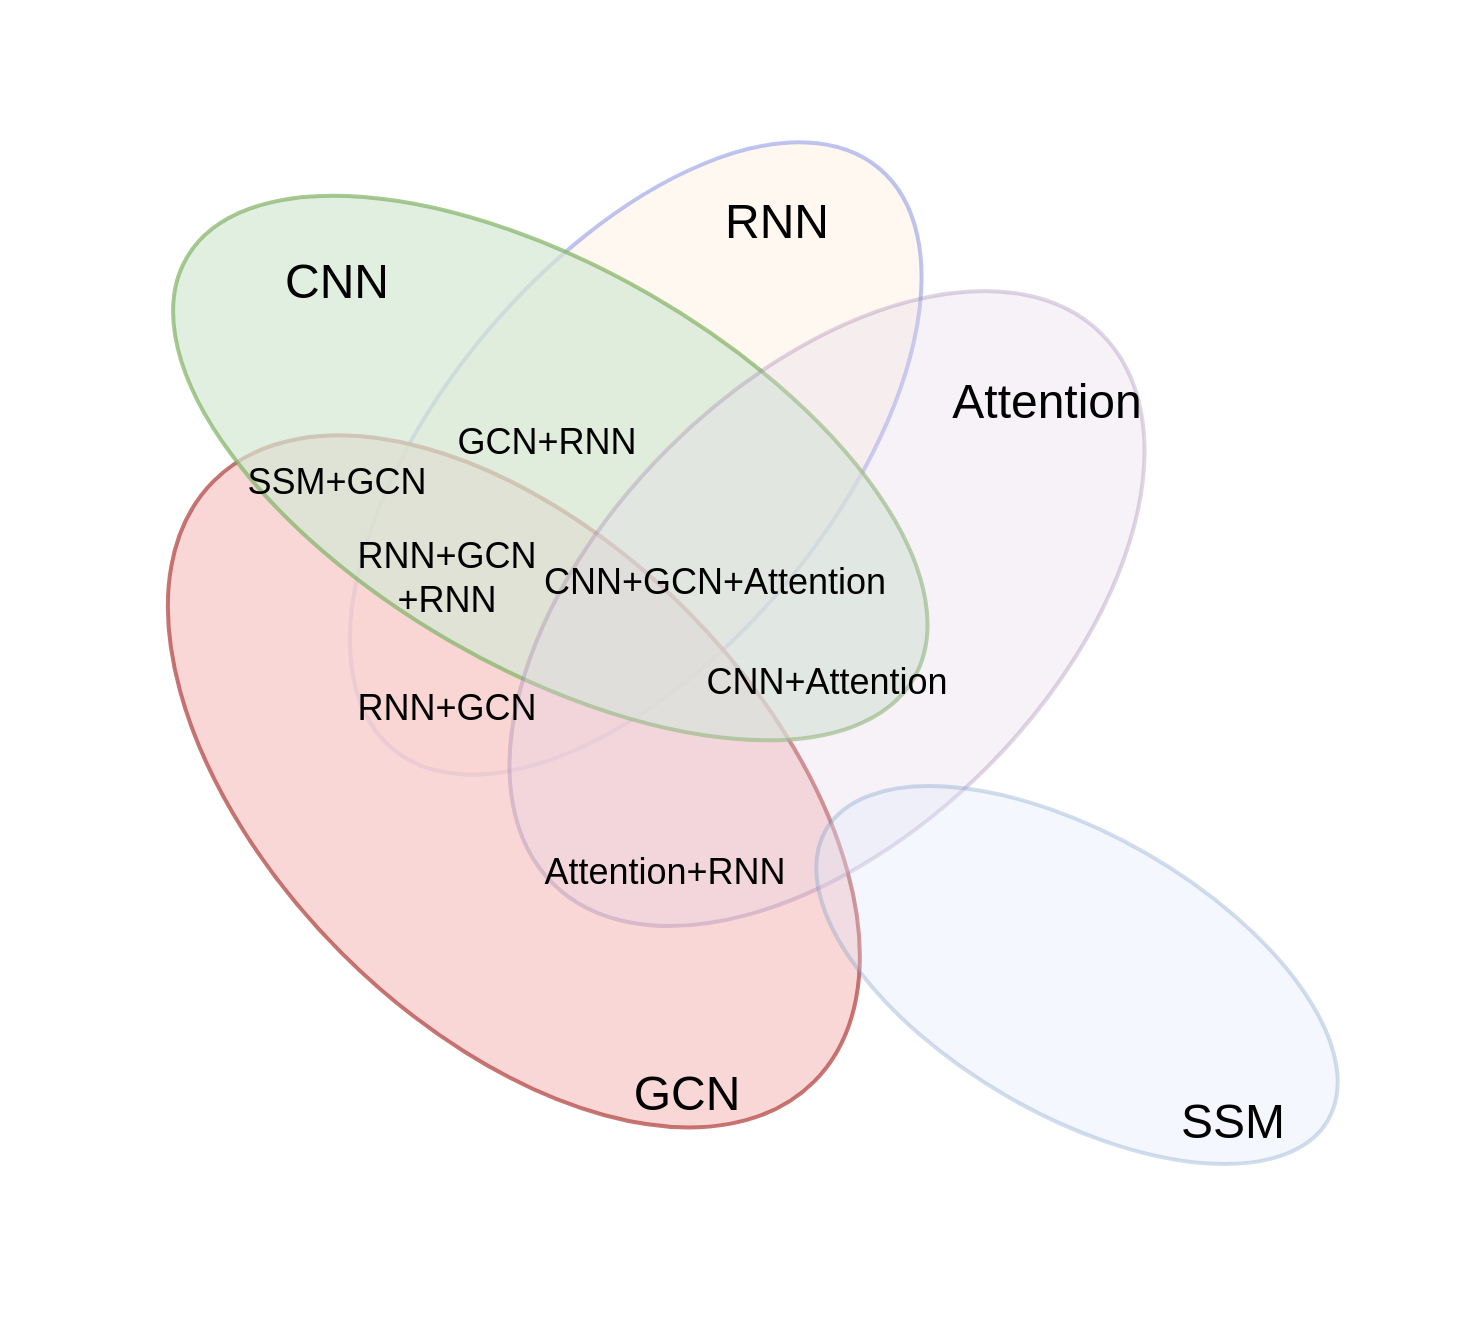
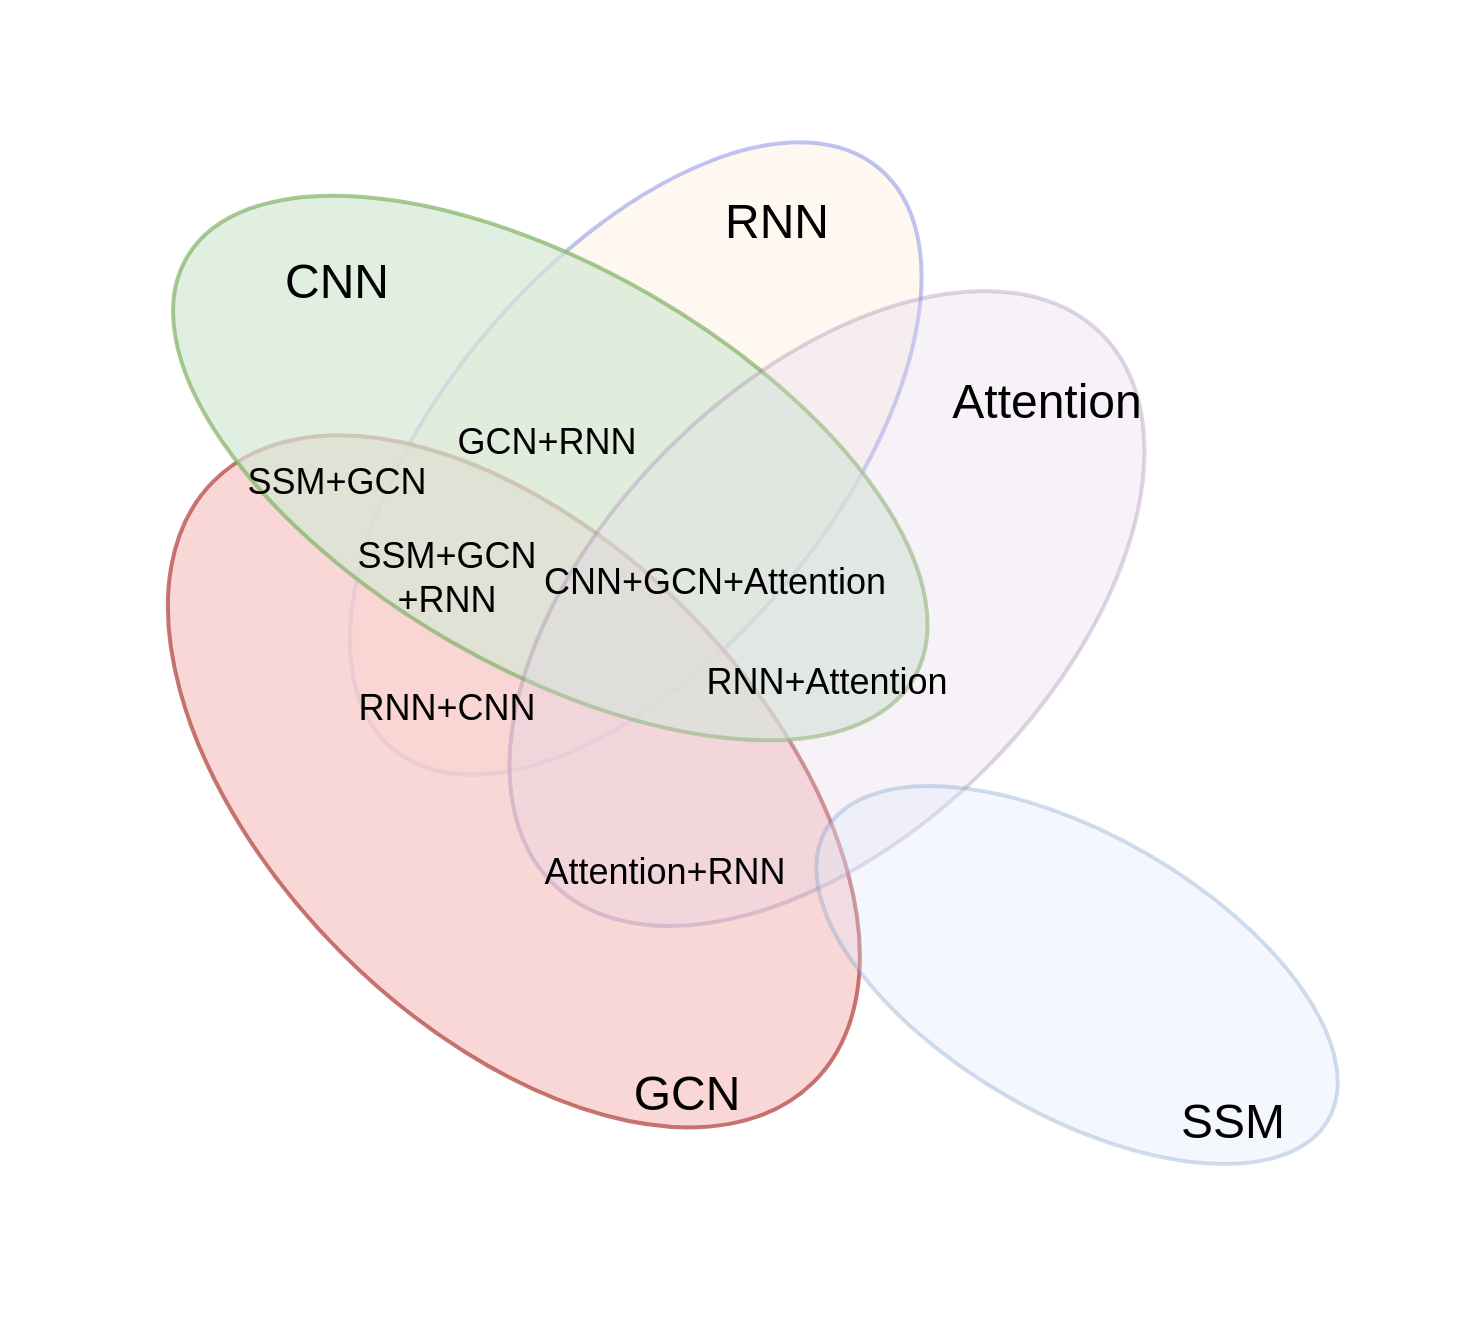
  <mxCell id="0" />
  <mxCell id="1" parent="0" />
  <mxCell id="2" value="" style="group" vertex="1" connectable="0" parent="1"><mxGeometry x="20.347" y="20.852" width="635.974" height="620.148" as="geometry" /></mxCell>
  <mxCell id="3" value="" style="ellipse;whiteSpace=wrap;html=1;rotation=-50;opacity=30;fillColor=#ffe6cc;strokeColor=#2940D7;strokeWidth=2;" vertex="1" parent="2"><mxGeometry x="107.653" y="110.148" width="378.74" height="195.5" as="geometry" /></mxCell>
  <mxCell id="4" value="" style="group" vertex="1" connectable="0" parent="2"><mxGeometry y="21.046" width="635.974" height="599.103" as="geometry" /></mxCell>
  <mxCell id="5" value="" style="ellipse;whiteSpace=wrap;html=1;rotation=-135;strokeWidth=2;opacity=80;fillColor=#f8cecc;strokeColor=#b85450;" vertex="1" parent="4"><mxGeometry x="23.773" y="226.743" width="424.61" height="243.12" as="geometry" /></mxCell>
  <mxCell id="6" value="" style="ellipse;whiteSpace=wrap;html=1;rotation=30;strokeWidth=2;opacity=70;fillColor=#d5e8d4;strokeColor=#82b366;" vertex="1" parent="4"><mxGeometry x="44.303" y="91.603" width="420" height="200" as="geometry" /></mxCell>
  <mxCell id="7" value="&lt;font style=&quot;font-size: 24px;&quot;&gt;CNN&lt;/font&gt;" style="text;html=1;align=center;verticalAlign=middle;resizable=0;points=[];autosize=1;strokeColor=none;fillColor=none;" vertex="1" parent="4"><mxGeometry x="107.653" y="79.103" width="80" height="40" as="geometry" /></mxCell>
  <mxCell id="8" value="&lt;font style=&quot;font-size: 24px;&quot;&gt;RNN&lt;/font&gt;" style="text;html=1;align=center;verticalAlign=middle;resizable=0;points=[];autosize=1;strokeColor=none;fillColor=none;" vertex="1" parent="4"><mxGeometry x="327.653" y="49.103" width="80" height="40" as="geometry" /></mxCell>
  <mxCell id="9" value="" style="group" vertex="1" connectable="0" parent="4"><mxGeometry x="217.654" y="109.104" width="418.32" height="489.999" as="geometry" /></mxCell>
  <mxCell id="10" value="" style="ellipse;whiteSpace=wrap;html=1;rotation=-45;opacity=30;fillColor=#e1d5e7;strokeColor=#9673a6;strokeWidth=2;" vertex="1" parent="9"><mxGeometry x="-19.16" y="40" width="388.32" height="225.47" as="geometry" /></mxCell>
  <mxCell id="11" value="&lt;font style=&quot;font-size: 24px;&quot;&gt;Attention&lt;/font&gt;" style="text;html=1;align=center;verticalAlign=middle;resizable=0;points=[];autosize=1;strokeColor=none;fillColor=none;" vertex="1" parent="9"><mxGeometry x="224.999" y="29.999" width="120" height="40" as="geometry" /></mxCell>
  <mxCell id="12" value="&lt;font style=&quot;font-size: 18px;&quot;&gt;CNN+GCN+Attention&lt;/font&gt;" style="text;html=1;align=center;verticalAlign=middle;resizable=0;points=[];autosize=1;strokeColor=none;fillColor=none;" vertex="1" parent="9"><mxGeometry x="24.099" y="119.999" width="190" height="40" as="geometry" /></mxCell>
- <mxCell id="13" value="&lt;font style=&quot;font-size: 18px;&quot;&gt;CNN+Attention&lt;/font&gt;" style="text;html=1;align=center;verticalAlign=middle;resizable=0;points=[];autosize=1;strokeColor=none;fillColor=none;" vertex="1" parent="9"><mxGeometry x="104.999" y="169.999" width="140" height="40" as="geometry" /></mxCell>
+ <mxCell id="13" value="&lt;font style=&quot;font-size: 18px;&quot;&gt;RNN+Attention&lt;/font&gt;" style="text;html=1;align=center;verticalAlign=middle;resizable=0;points=[];autosize=1;strokeColor=none;fillColor=none;" vertex="1" parent="9"><mxGeometry x="104.999" y="169.999" width="140" height="40" as="geometry" /></mxCell>
  <mxCell id="14" value="&lt;font style=&quot;font-size: 18px;&quot;&gt;Attention+RNN&lt;/font&gt;" style="text;html=1;align=center;verticalAlign=middle;resizable=0;points=[];autosize=1;strokeColor=none;fillColor=none;" vertex="1" parent="9"><mxGeometry x="18.999" y="265.469" width="150" height="40" as="geometry" /></mxCell>
  <mxCell id="15" value="" style="group;rotation=-60;" vertex="1" connectable="0" parent="9"><mxGeometry x="229.999" y="189.999" width="188.32" height="290" as="geometry" /></mxCell>
  <mxCell id="16" value="" style="ellipse;whiteSpace=wrap;html=1;rotation=-150;opacity=30;fillColor=#dae8fc;strokeColor=#6c8ebf;strokeWidth=2;" vertex="1" parent="15"><mxGeometry x="-75" y="76" width="290" height="140" as="geometry" /></mxCell>
  <mxCell id="17" value="&lt;span style=&quot;font-size: 24px;&quot;&gt;SSM&lt;/span&gt;" style="text;html=1;align=center;verticalAlign=middle;resizable=0;points=[];autosize=1;strokeColor=none;fillColor=none;" vertex="1" parent="15"><mxGeometry x="108.32" y="200" width="80" height="40" as="geometry" /></mxCell>
  <mxCell id="18" value="&lt;font style=&quot;font-size: 18px;&quot;&gt;GCN+RNN&lt;/font&gt;" style="text;html=1;align=center;verticalAlign=middle;resizable=0;points=[];autosize=1;strokeColor=none;fillColor=none;" vertex="1" parent="4"><mxGeometry x="197.653" y="159.103" width="110" height="40" as="geometry" /></mxCell>
  <mxCell id="19" value="&lt;font style=&quot;font-size: 24px;&quot;&gt;GCN&lt;/font&gt;" style="text;html=1;align=center;verticalAlign=middle;resizable=0;points=[];autosize=1;strokeColor=none;fillColor=none;" vertex="1" parent="4"><mxGeometry x="282.653" y="484.863" width="80" height="40" as="geometry" /></mxCell>
  <mxCell id="20" value="&lt;font style=&quot;font-size: 18px;&quot;&gt;SSM+GCN&lt;/font&gt;" style="text;html=1;align=center;verticalAlign=middle;resizable=0;points=[];autosize=1;strokeColor=none;fillColor=none;" vertex="1" parent="4"><mxGeometry x="92.653" y="179.103" width="110" height="40" as="geometry" /></mxCell>
- <mxCell id="21" value="&lt;font style=&quot;font-size: 18px;&quot;&gt;RNN+GCN&lt;/font&gt;" style="text;html=1;align=center;verticalAlign=middle;resizable=0;points=[];autosize=1;strokeColor=none;fillColor=none;" vertex="1" parent="4"><mxGeometry x="147.653" y="291.603" width="110" height="40" as="geometry" /></mxCell>
- <mxCell id="22" value="&lt;font style=&quot;font-size: 18px;&quot;&gt;RNN+GCN&lt;/font&gt;&lt;div&gt;&lt;font style=&quot;font-size: 18px;&quot;&gt;+RNN&lt;/font&gt;&lt;/div&gt;" style="text;html=1;align=center;verticalAlign=middle;resizable=0;points=[];autosize=1;strokeColor=none;fillColor=none;" vertex="1" parent="4"><mxGeometry x="147.653" y="216.743" width="110" height="60" as="geometry" /></mxCell>
+ <mxCell id="21" value="&lt;font style=&quot;font-size: 18px;&quot;&gt;RNN+CNN&lt;/font&gt;" style="text;html=1;align=center;verticalAlign=middle;resizable=0;points=[];autosize=1;strokeColor=none;fillColor=none;" vertex="1" parent="4"><mxGeometry x="147.653" y="291.603" width="110" height="40" as="geometry" /></mxCell>
+ <mxCell id="22" value="&lt;font style=&quot;font-size: 18px;&quot;&gt;SSM+GCN&lt;/font&gt;&lt;div&gt;&lt;font style=&quot;font-size: 18px;&quot;&gt;+RNN&lt;/font&gt;&lt;/div&gt;" style="text;html=1;align=center;verticalAlign=middle;resizable=0;points=[];autosize=1;strokeColor=none;fillColor=none;" vertex="1" parent="4"><mxGeometry x="147.653" y="216.743" width="110" height="60" as="geometry" /></mxCell>
